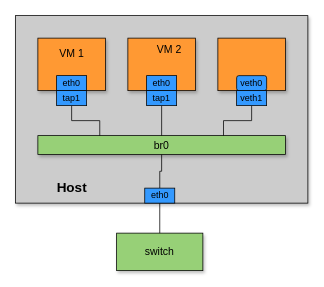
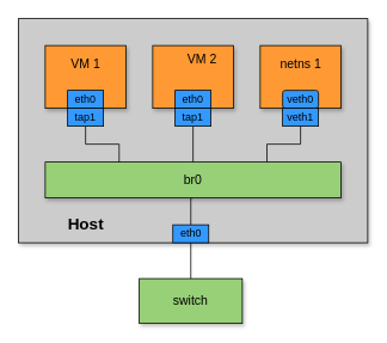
  <mxCell id="0" />
  <mxCell id="1" parent="0" />
  <mxCell id="2" value="" style="rounded=0;whiteSpace=wrap;html=1;fillColor=#CCCCCC;shadow=1;" parent="1" vertex="1"><mxGeometry x="20" y="20" width="390" height="250" as="geometry" /></mxCell>
  <mxCell id="3" value="" style="rounded=0;whiteSpace=wrap;html=1;fillColor=#FF9933;shadow=1;" parent="1" vertex="1"><mxGeometry x="50" y="50" width="90" height="70" as="geometry" /></mxCell>
  <mxCell id="4" style="endArrow=none;edgeStyle=orthogonalEdgeStyle;rounded=0;orthogonalLoop=1;jettySize=auto;html=1;exitX=0.5;exitY=1;exitDx=0;exitDy=0;entryX=0.5;entryY=0;entryDx=0;entryDy=0;" parent="1" source="5" target="8" edge="1"><mxGeometry relative="1" as="geometry" /></mxCell>
- <mxCell id="5" value="&lt;font style=&quot;font-size: 14px&quot;&gt;br0&lt;/font&gt;" style="rounded=0;whiteSpace=wrap;html=1;fillColor=#97D077;shadow=1;" parent="1" vertex="1"><mxGeometry x="50" y="180" width="330" height="25" as="geometry" /></mxCell>
+ <mxCell id="5" value="&lt;font style=&quot;font-size: 14px&quot;&gt;br0&lt;/font&gt;" style="rounded=0;whiteSpace=wrap;html=1;fillColor=#97D077;shadow=1;" parent="1" vertex="1"><mxGeometry x="50" y="180" width="330" height="40" as="geometry" /></mxCell>
  <mxCell id="6" value="&lt;font style=&quot;font-size: 14px&quot;&gt;switch&lt;/font&gt;" style="rounded=0;whiteSpace=wrap;html=1;fillColor=#97D077;shadow=1;" parent="1" vertex="1"><mxGeometry x="155" y="310" width="115" height="50" as="geometry" /></mxCell>
  <mxCell id="7" style="endArrow=none;edgeStyle=orthogonalEdgeStyle;rounded=0;orthogonalLoop=1;jettySize=auto;html=1;exitX=0.5;exitY=1;exitDx=0;exitDy=0;entryX=0.5;entryY=0;entryDx=0;entryDy=0;fillColor=none;" parent="1" source="8" target="6" edge="1"><mxGeometry relative="1" as="geometry" /></mxCell>
  <mxCell id="8" value="eth0" style="rounded=0;whiteSpace=wrap;html=1;fillColor=#3399FF;" parent="1" vertex="1"><mxGeometry x="192.5" y="250" width="40" height="20" as="geometry" /></mxCell>
  <mxCell id="9" value="eth0" style="rounded=0;whiteSpace=wrap;html=1;fillColor=#3399FF;" parent="1" vertex="1"><mxGeometry x="75" y="100" width="40" height="20" as="geometry" /></mxCell>
  <mxCell id="10" style="endArrow=none;edgeStyle=orthogonalEdgeStyle;rounded=0;orthogonalLoop=1;jettySize=auto;html=1;exitX=0.5;exitY=1;exitDx=0;exitDy=0;entryX=0.25;entryY=0;entryDx=0;entryDy=0;fillColor=none;" parent="1" source="11" target="5" edge="1"><mxGeometry relative="1" as="geometry" /></mxCell>
  <mxCell id="11" value="tap1" style="rounded=0;whiteSpace=wrap;html=1;fillColor=#3399FF;" parent="1" vertex="1"><mxGeometry x="75" y="120" width="40" height="20" as="geometry" /></mxCell>
  <mxCell id="12" value="&lt;font style=&quot;font-size: 14px&quot;&gt;VM 1&lt;/font&gt;" style="text;html=1;align=center;verticalAlign=middle;resizable=0;points=[];autosize=1;fillColor=none;" parent="1" vertex="1"><mxGeometry x="70" y="60" width="50" height="20" as="geometry" /></mxCell>
  <mxCell id="13" value="" style="rounded=0;whiteSpace=wrap;html=1;fillColor=#FF9933;shadow=1;" parent="1" vertex="1"><mxGeometry x="170" y="50" width="90" height="70" as="geometry" /></mxCell>
  <mxCell id="14" value="eth0" style="rounded=0;whiteSpace=wrap;html=1;fillColor=#3399FF;" parent="1" vertex="1"><mxGeometry x="195" y="100" width="40" height="20" as="geometry" /></mxCell>
  <mxCell id="15" style="endArrow=none;edgeStyle=orthogonalEdgeStyle;rounded=0;orthogonalLoop=1;jettySize=auto;html=1;exitX=0.5;exitY=1;exitDx=0;exitDy=0;fillColor=none;" parent="1" source="16" target="5" edge="1"><mxGeometry relative="1" as="geometry" /></mxCell>
  <mxCell id="16" value="tap1" style="rounded=0;whiteSpace=wrap;html=1;fillColor=#3399FF;" parent="1" vertex="1"><mxGeometry x="195" y="120" width="40" height="20" as="geometry" /></mxCell>
  <mxCell id="17" value="&lt;font style=&quot;font-size: 14px&quot;&gt;VM 2&lt;/font&gt;" style="text;html=1;align=center;verticalAlign=middle;resizable=0;points=[];autosize=1;fillColor=none;" parent="1" vertex="1"><mxGeometry x="200" y="55" width="50" height="20" as="geometry" /></mxCell>
  <mxCell id="18" value="" style="rounded=0;whiteSpace=wrap;html=1;fillColor=#FF9933;shadow=1;" parent="1" vertex="1"><mxGeometry x="290" y="50" width="90" height="70" as="geometry" /></mxCell>
  <mxCell id="19" value="veth0" style="whiteSpace=wrap;html=1;fillColor=#3399FF;rounded=1;" parent="1" vertex="1"><mxGeometry x="315" y="100" width="40" height="20" as="geometry" /></mxCell>
  <mxCell id="20" style="endArrow=none;edgeStyle=orthogonalEdgeStyle;rounded=0;orthogonalLoop=1;jettySize=auto;html=1;exitX=0.5;exitY=1;exitDx=0;exitDy=0;entryX=0.75;entryY=0;entryDx=0;entryDy=0;fillColor=none;" parent="1" source="21" target="5" edge="1"><mxGeometry relative="1" as="geometry" /></mxCell>
  <mxCell id="21" value="veth1" style="rounded=0;whiteSpace=wrap;html=1;fillColor=#3399FF;" parent="1" vertex="1"><mxGeometry x="315" y="120" width="40" height="20" as="geometry" /></mxCell>
+ <mxCell id="22" value="&lt;font style=&quot;font-size: 14px&quot;&gt;netns 1&lt;/font&gt;" style="text;html=1;align=center;verticalAlign=middle;resizable=0;points=[];autosize=1;fillColor=none;" parent="1" vertex="1"><mxGeometry x="305" y="60" width="60" height="20" as="geometry" /></mxCell>
  <mxCell id="23" value="&lt;font style=&quot;font-size: 18px&quot;&gt;&lt;b&gt;Host&lt;/b&gt;&lt;/font&gt;" style="text;html=1;align=center;verticalAlign=middle;resizable=0;points=[];autosize=1;fillColor=none;" parent="1" vertex="1"><mxGeometry x="65" y="240" width="60" height="20" as="geometry" /></mxCell>
